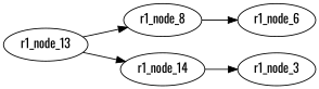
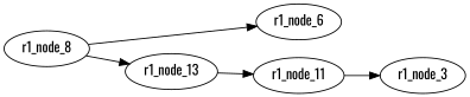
  strict digraph {
    fontname=Oswald
    rankdir=LR
    node [fontname=Oswald weight=0]
    edge [fontname=Oswald weight=0]
    r1_node_8
    r1_node_6
-   r1_node_11 [label=r1_node_14]
+   r1_node_11
    r1_node_3
    r1_node_13
    r1_node_8 -> r1_node_6
    r1_node_11 -> r1_node_3
-   r1_node_13 -> r1_node_8
+   r1_node_8 -> r1_node_13
    r1_node_13 -> r1_node_11
  }
